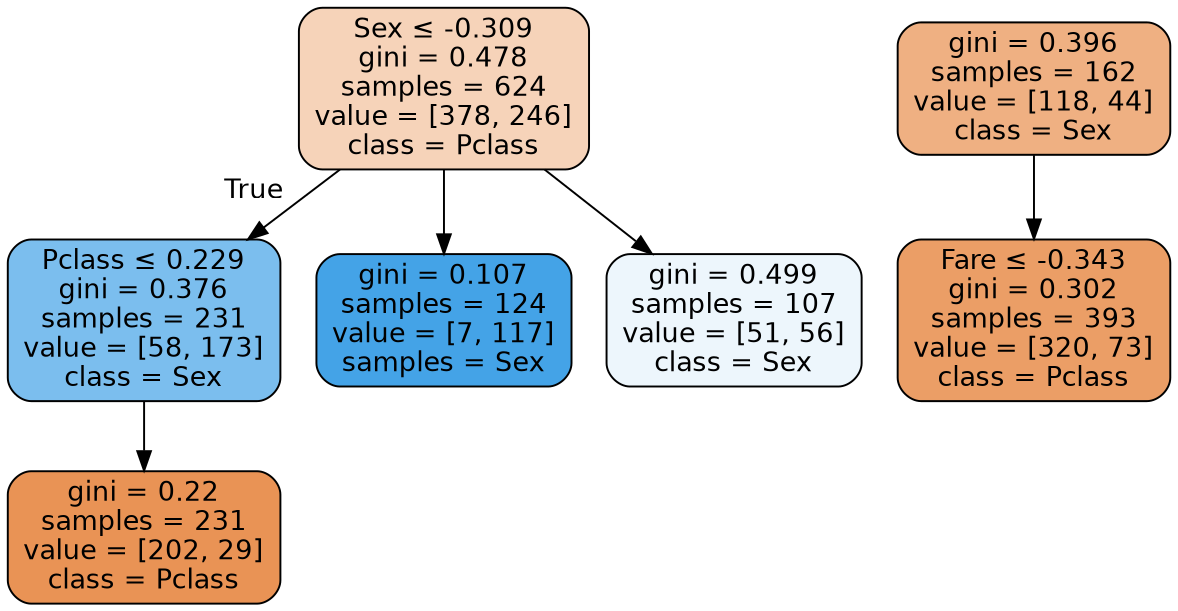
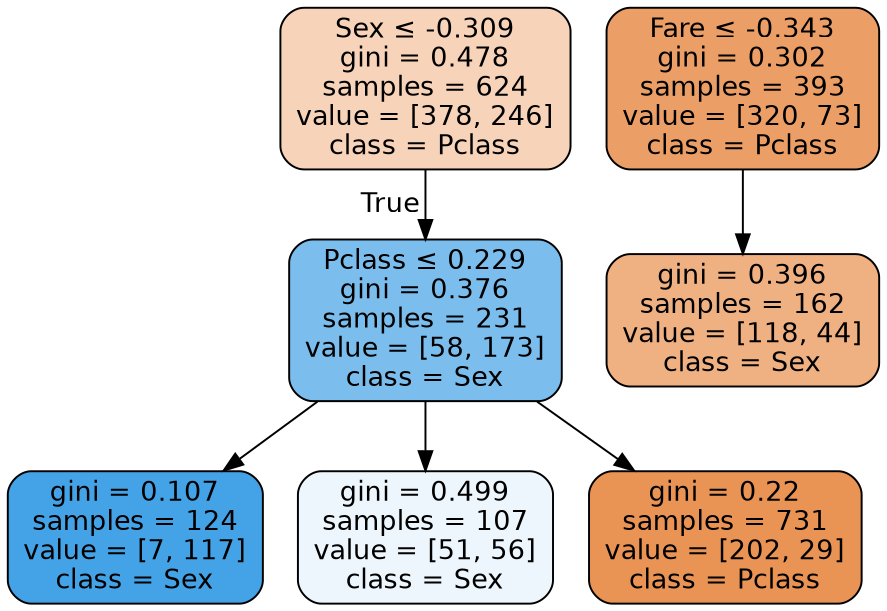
  digraph {
    node [color=black fontname=helvetica shape=box style="filled, rounded"]
    edge [fontname=helvetica]
    n1 [fillcolor="#e5813959" label=<Sex &le; -0.309<br/>gini = 0.478<br/>samples = 624<br/>value = [378, 246]<br/>class = Pclass>]
    n2 [fillcolor="#399de5aa" label=<Pclass &le; 0.229<br/>gini = 0.376<br/>samples = 231<br/>value = [58, 173]<br/>class = Sex>]
-   n3 [fillcolor="#399de5f0" label=<gini = 0.107<br/>samples = 124<br/>value = [7, 117]<br/>samples = Sex>]
+   n3 [fillcolor="#399de5f0" label=<gini = 0.107<br/>samples = 124<br/>value = [7, 117]<br/>class = Sex>]
    n4 [fillcolor="#399de517" label=<gini = 0.499<br/>samples = 107<br/>value = [51, 56]<br/>class = Sex>]
-   n5 [fillcolor="#e58139da" label=<gini = 0.22<br/>samples = 231<br/>value = [202, 29]<br/>class = Pclass>]
+   n5 [fillcolor="#e58139da" label=<gini = 0.22<br/>samples = 731<br/>value = [202, 29]<br/>class = Pclass>]
    n6 [fillcolor="#e58139c5" label=<Fare &le; -0.343<br/>gini = 0.302<br/>samples = 393<br/>value = [320, 73]<br/>class = Pclass>]
    n7 [fillcolor="#e58139a0" label=<gini = 0.396<br/>samples = 162<br/>value = [118, 44]<br/>class = Sex>]
    n1 -> n2 [headlabel=True labelangle=45 labeldistance=2.5]
-   n1 -> n3
-   n1 -> n4
+   n2 -> n3
+   n2 -> n4
    n2 -> n5
-   n7 -> n6
+   n6 -> n7
  }
